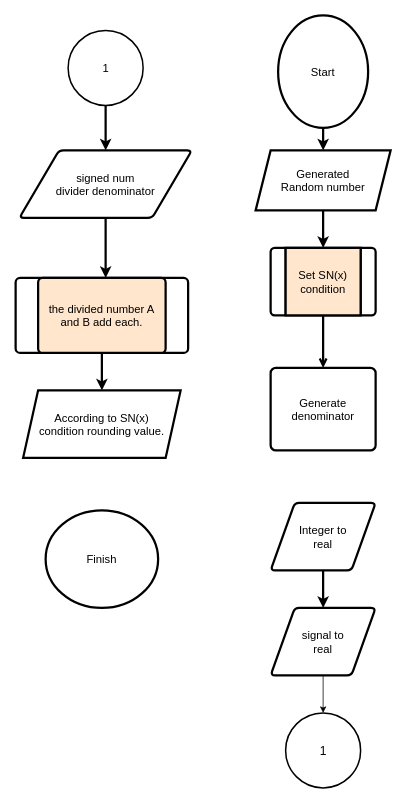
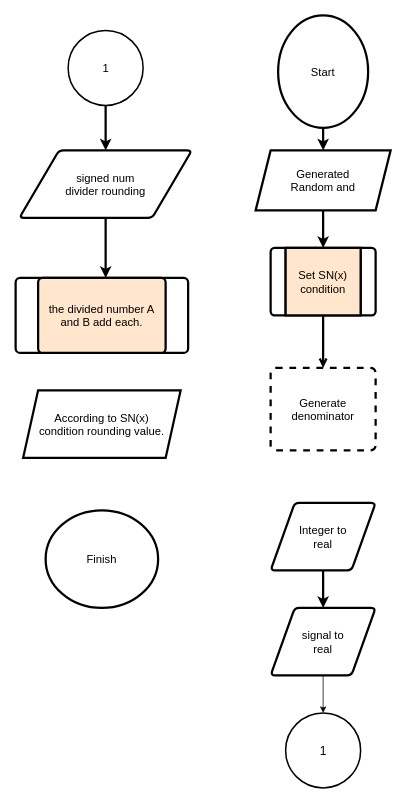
  <mxCell id="0" />
  <mxCell id="1" parent="0" />
  <mxCell id="2" style="edgeStyle=orthogonalEdgeStyle;rounded=0;orthogonalLoop=1;jettySize=auto;html=1;entryX=0.5;entryY=0;entryDx=0;entryDy=0;strokeWidth=3;fontSize=15;" edge="1" parent="1" source="3" target="5"><mxGeometry relative="1" as="geometry" /></mxCell>
  <mxCell id="3" value="Start" style="ellipse;whiteSpace=wrap;html=1;strokeWidth=3;fontSize=15;" vertex="1" parent="1"><mxGeometry x="370" y="20" width="120" height="150" as="geometry" /></mxCell>
  <mxCell id="4" style="edgeStyle=orthogonalEdgeStyle;rounded=0;orthogonalLoop=1;jettySize=auto;html=1;entryX=0.5;entryY=0;entryDx=0;entryDy=0;strokeWidth=3;fontSize=15;" edge="1" parent="1" source="5" target="6"><mxGeometry relative="1" as="geometry" /></mxCell>
- <mxCell id="5" value="Generated&lt;br style=&quot;font-size: 15px;&quot;&gt;Random number" style="shape=parallelogram;perimeter=parallelogramPerimeter;whiteSpace=wrap;html=1;fixedSize=1;strokeWidth=3;fontSize=15;" vertex="1" parent="1"><mxGeometry x="340" y="200" width="180" height="80" as="geometry" /></mxCell>
+ <mxCell id="5" value="Generated&lt;br style=&quot;font-size: 15px;&quot;&gt;Random and" style="shape=parallelogram;perimeter=parallelogramPerimeter;whiteSpace=wrap;html=1;fixedSize=1;strokeWidth=3;fontSize=15;" vertex="1" parent="1"><mxGeometry x="340" y="200" width="180" height="80" as="geometry" /></mxCell>
  <mxCell id="6" value="" style="verticalLabelPosition=bottom;verticalAlign=top;html=1;shape=process;whiteSpace=wrap;rounded=1;size=0.14;arcSize=6;strokeWidth=3;fontSize=15;" vertex="1" parent="1"><mxGeometry x="360" y="330" width="140" height="90" as="geometry" /></mxCell>
  <mxCell id="7" style="edgeStyle=orthogonalEdgeStyle;rounded=0;orthogonalLoop=1;jettySize=auto;html=1;entryX=0.5;entryY=0;entryDx=0;entryDy=0;strokeWidth=3;fontSize=15;endArrow=open;" edge="1" parent="1" source="8" target="9"><mxGeometry relative="1" as="geometry" /></mxCell>
  <mxCell id="8" value="Set SN(x)&lt;br style=&quot;font-size: 15px;&quot;&gt;condition" style="rounded=0;whiteSpace=wrap;html=1;strokeWidth=3;fontSize=15;fillColor=#ffe6cc;" vertex="1" parent="1"><mxGeometry x="380" y="330" width="100" height="90" as="geometry" /></mxCell>
- <mxCell id="9" value="Generate &lt;br style=&quot;font-size: 15px;&quot;&gt;denominator" style="rounded=1;whiteSpace=wrap;html=1;absoluteArcSize=1;arcSize=14;strokeWidth=3;fontSize=15;" vertex="1" parent="1"><mxGeometry x="360" y="490" width="140" height="110" as="geometry" /></mxCell>
+ <mxCell id="9" value="Generate &lt;br style=&quot;font-size: 15px;&quot;&gt;denominator" style="rounded=1;whiteSpace=wrap;html=1;absoluteArcSize=1;arcSize=14;strokeWidth=3;fontSize=15;dashed=1;" vertex="1" parent="1"><mxGeometry x="360" y="490" width="140" height="110" as="geometry" /></mxCell>
  <mxCell id="10" style="edgeStyle=orthogonalEdgeStyle;rounded=0;orthogonalLoop=1;jettySize=auto;html=1;entryX=0.5;entryY=0;entryDx=0;entryDy=0;strokeWidth=3;fontSize=15;" edge="1" parent="1" source="11" target="12"><mxGeometry relative="1" as="geometry" /></mxCell>
  <mxCell id="11" value="Integer to&lt;br style=&quot;font-size: 15px;&quot;&gt;real" style="shape=parallelogram;html=1;strokeWidth=3;perimeter=parallelogramPerimeter;whiteSpace=wrap;rounded=1;arcSize=12;size=0.23;fontSize=15;" vertex="1" parent="1"><mxGeometry x="360" y="670" width="140" height="90" as="geometry" /></mxCell>
  <mxCell id="12" value="signal to&lt;br style=&quot;font-size: 15px;&quot;&gt;real" style="shape=parallelogram;html=1;strokeWidth=3;perimeter=parallelogramPerimeter;whiteSpace=wrap;rounded=1;arcSize=12;size=0.23;fontSize=15;" vertex="1" parent="1"><mxGeometry x="360" y="810" width="140" height="90" as="geometry" /></mxCell>
  <mxCell id="13" value="" style="strokeWidth=2;html=1;shape=mxgraph.flowchart.start_2;whiteSpace=wrap;fontSize=16;" vertex="1" parent="1"><mxGeometry x="380" y="950" width="100" height="100" as="geometry" /></mxCell>
  <mxCell id="14" style="edgeStyle=orthogonalEdgeStyle;rounded=0;orthogonalLoop=1;jettySize=auto;html=1;entryX=0.5;entryY=0;entryDx=0;entryDy=0;entryPerimeter=0;" edge="1" parent="1" source="12" target="13"><mxGeometry relative="1" as="geometry" /></mxCell>
  <mxCell id="15" value="1" style="text;html=1;align=center;verticalAlign=middle;resizable=0;points=[];autosize=1;strokeColor=none;fillColor=none;strokeWidth=7;fontSize=16;" vertex="1" parent="1"><mxGeometry x="415" y="985" width="30" height="30" as="geometry" /></mxCell>
  <mxCell id="16" style="edgeStyle=orthogonalEdgeStyle;rounded=0;orthogonalLoop=1;jettySize=auto;html=1;entryX=0.5;entryY=0;entryDx=0;entryDy=0;fontSize=15;strokeWidth=3;" edge="1" parent="1" source="17" target="19"><mxGeometry relative="1" as="geometry" /></mxCell>
  <mxCell id="17" value="" style="strokeWidth=2;html=1;shape=mxgraph.flowchart.start_2;whiteSpace=wrap;fontSize=15;" vertex="1" parent="1"><mxGeometry x="90" y="40" width="100" height="100" as="geometry" /></mxCell>
  <mxCell id="18" value="1" style="text;html=1;align=center;verticalAlign=middle;resizable=0;points=[];autosize=1;strokeColor=none;fillColor=none;strokeWidth=7;fontSize=15;" vertex="1" parent="1"><mxGeometry x="125" y="75" width="30" height="30" as="geometry" /></mxCell>
- <mxCell id="19" value="signed num&lt;br&gt;divider denominator" style="shape=parallelogram;html=1;strokeWidth=3;perimeter=parallelogramPerimeter;whiteSpace=wrap;rounded=1;arcSize=12;size=0.23;fontSize=15;" vertex="1" parent="1"><mxGeometry x="25" y="200" width="230" height="90" as="geometry" /></mxCell>
+ <mxCell id="19" value="signed num&lt;br&gt;divider rounding" style="shape=parallelogram;html=1;strokeWidth=3;perimeter=parallelogramPerimeter;whiteSpace=wrap;rounded=1;arcSize=12;size=0.23;fontSize=15;" vertex="1" parent="1"><mxGeometry x="25" y="200" width="230" height="90" as="geometry" /></mxCell>
  <mxCell id="20" style="edgeStyle=orthogonalEdgeStyle;rounded=0;orthogonalLoop=1;jettySize=auto;html=1;entryX=0.5;entryY=0;entryDx=0;entryDy=0;entryPerimeter=0;strokeWidth=3;" edge="1" parent="1" source="19"><mxGeometry relative="1" as="geometry"><mxPoint x="140" y="370" as="targetPoint" /></mxGeometry></mxCell>
  <mxCell id="21" value="" style="verticalLabelPosition=bottom;verticalAlign=top;html=1;shape=process;whiteSpace=wrap;rounded=1;size=0.14;arcSize=6;fontSize=15;strokeWidth=3;" vertex="1" parent="1"><mxGeometry x="20" y="370" width="230" height="100" as="geometry" /></mxCell>
- <mxCell id="22" style="edgeStyle=orthogonalEdgeStyle;rounded=0;orthogonalLoop=1;jettySize=auto;html=1;entryX=0.5;entryY=0;entryDx=0;entryDy=0;fontSize=15;strokeWidth=3;" edge="1" parent="1" source="23" target="24"><mxGeometry relative="1" as="geometry" /></mxCell>
  <mxCell id="23" value="the divided number A and B add each." style="whiteSpace=wrap;html=1;verticalAlign=middle;rounded=1;arcSize=6;labelPosition=center;verticalLabelPosition=middle;align=center;fontSize=15;strokeWidth=3;fillColor=#ffe6cc;" vertex="1" parent="1"><mxGeometry x="50" y="370" width="170" height="100" as="geometry" /></mxCell>
  <mxCell id="24" value="According to SN(x) &lt;br style=&quot;font-size: 15px;&quot;&gt;condition rounding value." style="shape=parallelogram;perimeter=parallelogramPerimeter;whiteSpace=wrap;html=1;fixedSize=1;fontSize=15;strokeWidth=3;" vertex="1" parent="1"><mxGeometry x="30" y="520" width="210" height="90" as="geometry" /></mxCell>
  <mxCell id="25" value="Finish" style="strokeWidth=3;html=1;shape=mxgraph.flowchart.start_2;whiteSpace=wrap;fontSize=15;" vertex="1" parent="1"><mxGeometry x="60" y="680" width="150" height="130" as="geometry" /></mxCell>
